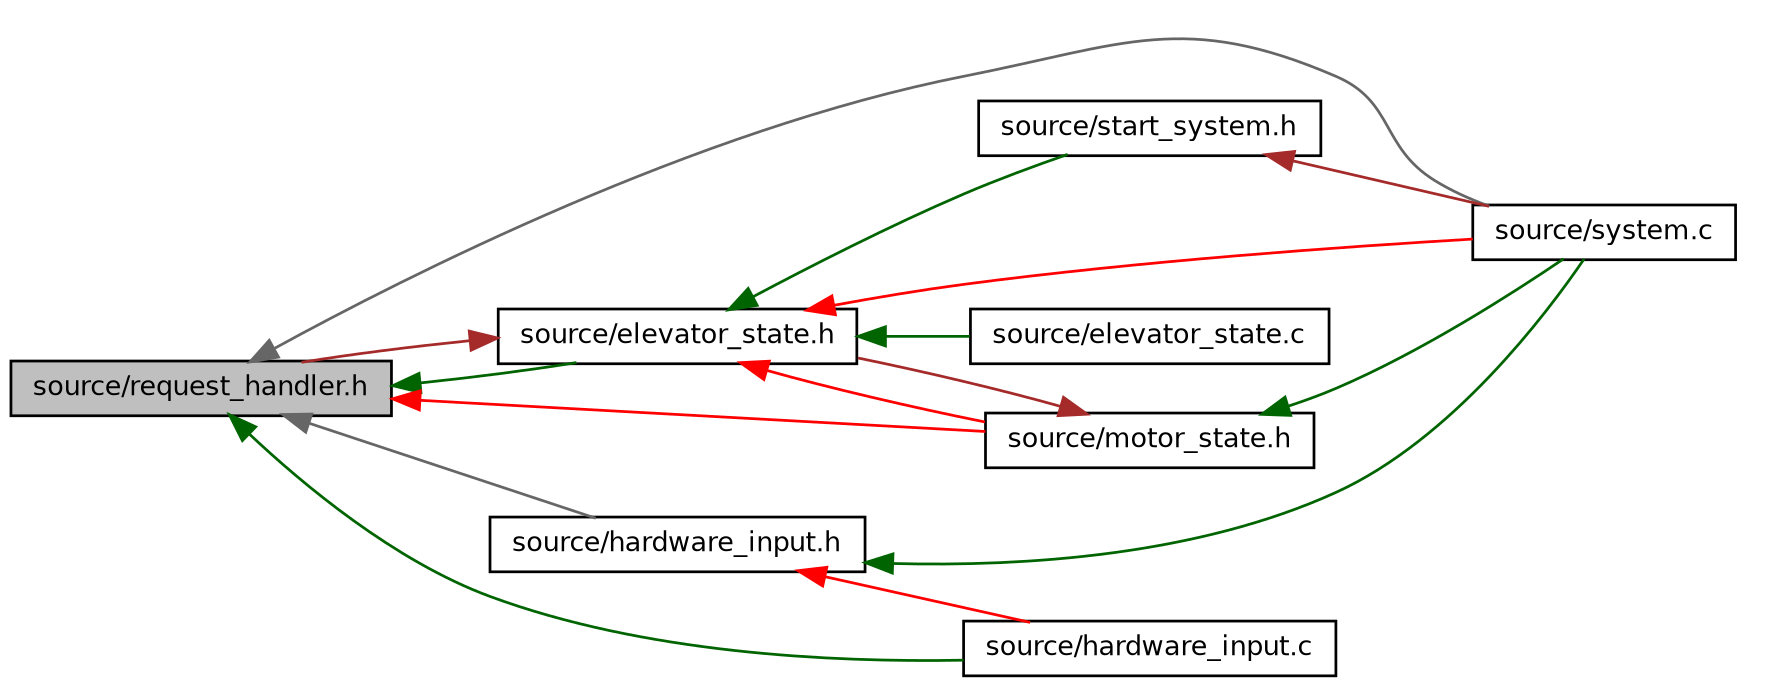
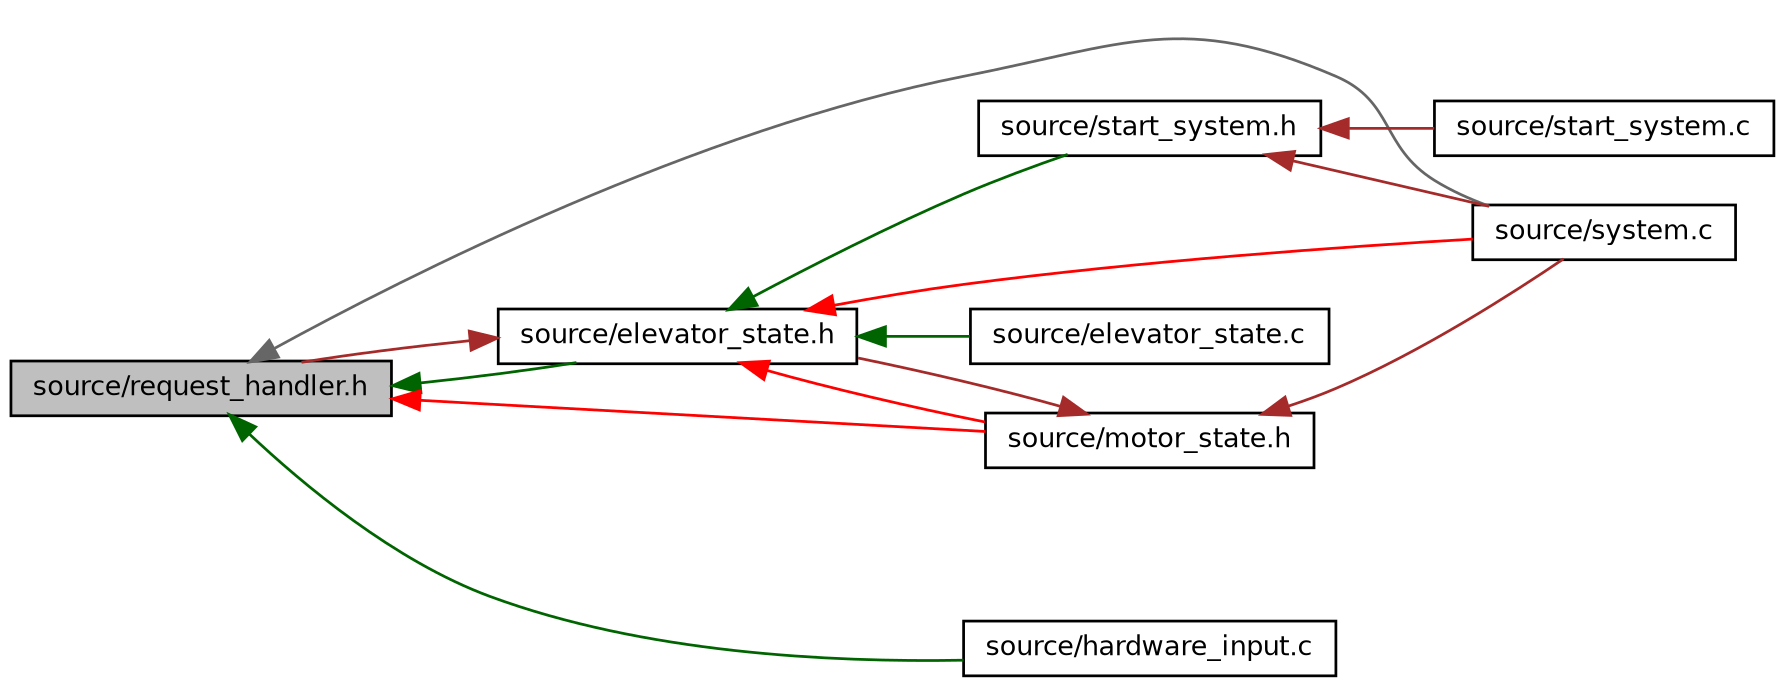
  digraph {
    rankdir=LR
    node [color=black fillcolor=white fontname=Helvetica fontsize=10 shape=record style=filled]
    edge [color=darkgreen dir=back fontname=Helvetica fontsize=10 labelfontname=Helvetica labelfontsize=10 style=solid]
    n1 [fillcolor=grey75 fontcolor=black height=0.2 label="source/request_handler.h" width=0.4]
    n2 [height=0.2 label="source/elevator_state.h" width=0.4]
    n3 [height=0.2 label="source/system.c" width=0.4]
    n4 [height=0.2 label="source/motor_state.h" width=0.4]
-   n5 [height=0.2 label="source/hardware_input.h" width=0.4]
    n6 [height=0.2 label="source/hardware_input.c" width=0.4]
    n7 [height=0.2 label="source/start_system.h" width=0.4]
    n8 [height=0.2 label="source/elevator_state.c" width=0.4]
+   n9 [height=0.2 label="source/start_system.c" width=0.4]
    n1 -> n2
    n1 -> n3 [color=gray40]
    n1 -> n4 [color=red]
-   n1 -> n5 [color=gray40]
    n1 -> n6
    n2 -> n1 [color=brown]
    n2 -> n3 [color=red]
    n2 -> n4 [color=red]
    n2 -> n7
    n2 -> n8
    n4 -> n2 [color=brown]
-   n4 -> n3
-   n5 -> n3
-   n5 -> n6 [color=red]
+   n4 -> n3 [color=brown]
    n7 -> n3 [color=brown]
+   n7 -> n9 [color=brown]
  }
